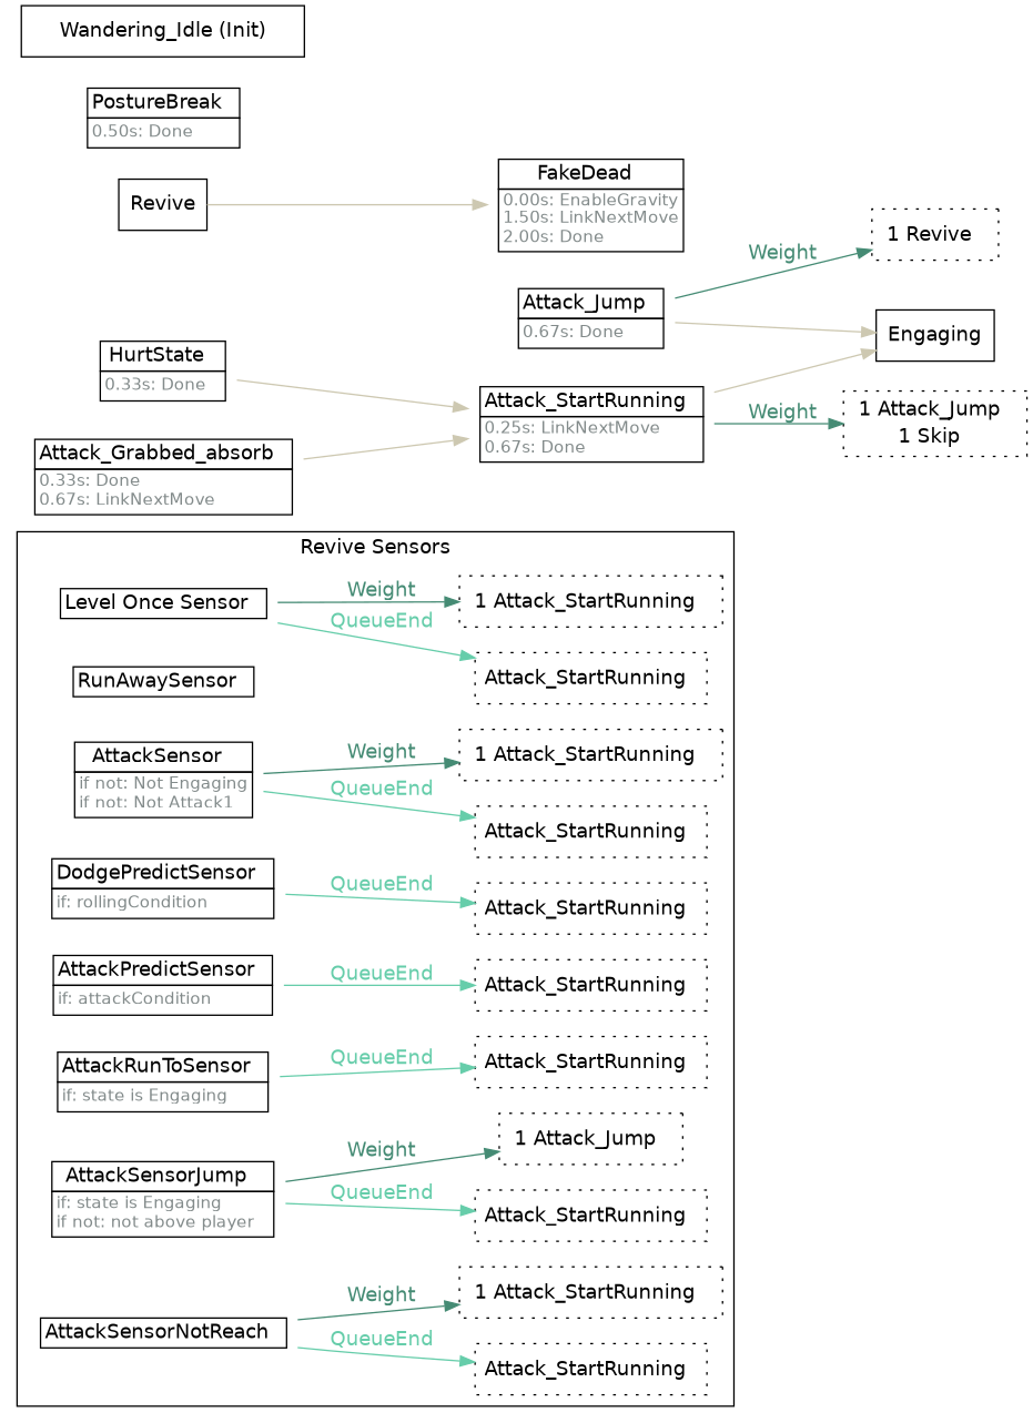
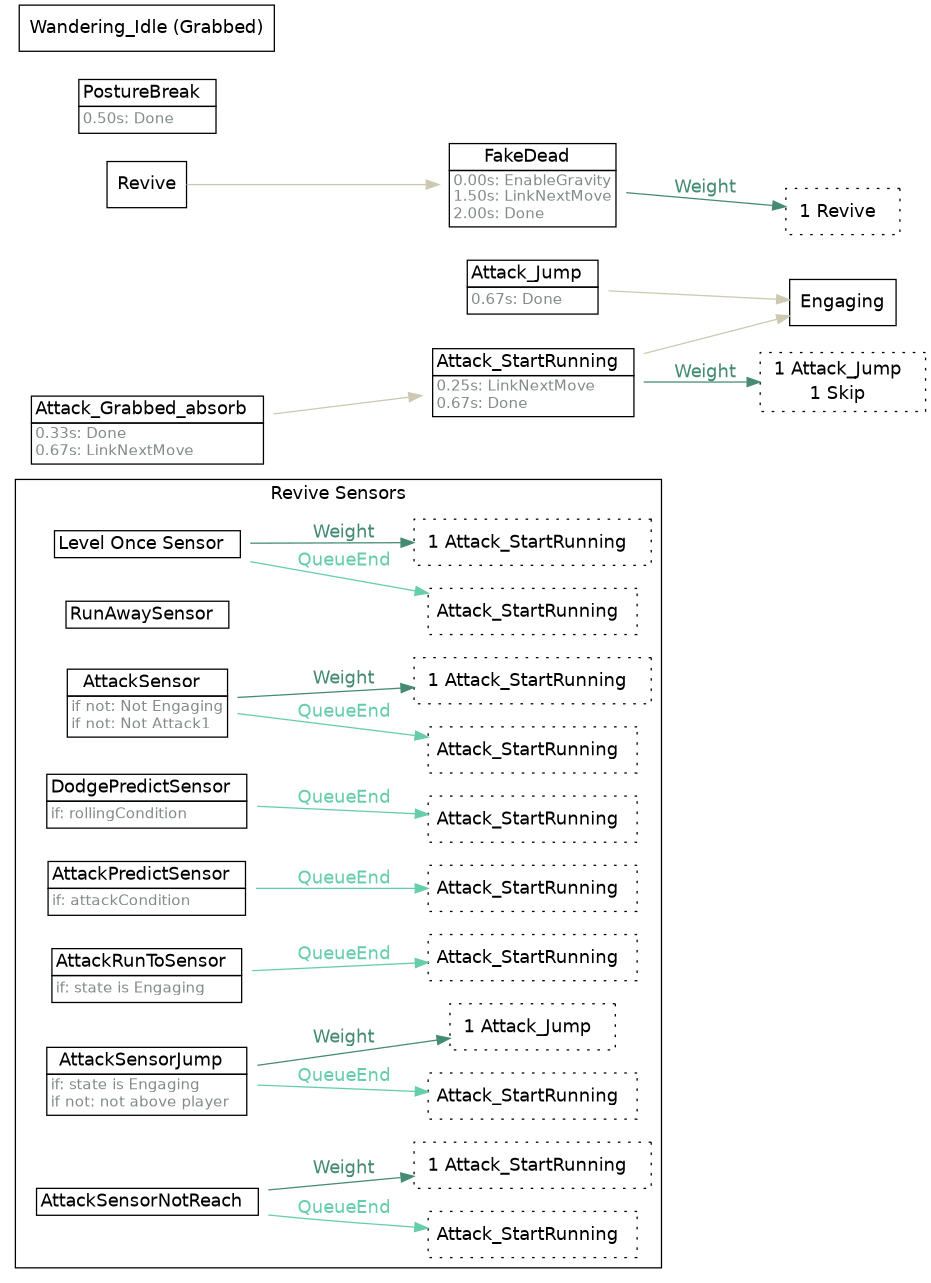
  strict digraph {
    rankdir=LR
    node [fontname=Helvetica shape=box]
    edge [color=aquamarine3 fontcolor=aquamarine3 fontname=Helvetica]
    n1 [label=<<TABLE border="0" cellspacing="0" cellborder="1" cellpadding="2"><TR><TD>Level Once Sensor  </TD></TR></TABLE>> shape=plaintext]
    n2 [label=<<TABLE border="0" cellspacing="0" cellborder="0" cellpadding="2"><TR><TD>Attack_StartRunning  </TD></TR></TABLE>> margin=0.05 style=dotted]
    n3 [label=<<TABLE border="0" cellspacing="0" cellborder="0" cellpadding="2"><TR><TD>1 Attack_StartRunning  </TD></TR></TABLE>> style=dotted]
    n4 [label=<<TABLE border="0" cellspacing="0" cellborder="1" cellpadding="2"><TR><TD>RunAwaySensor  </TD></TR></TABLE>> shape=plaintext]
    n5 [label=<<TABLE border="0" cellspacing="0" cellborder="1" cellpadding="2"><TR><TD>AttackSensor  </TD></TR><TR><TD align="left" balign="left"><FONT point-size="12" color="azure4">if not: Not Engaging<br/>if not: Not Attack1</FONT>  </TD></TR></TABLE>> shape=plaintext]
    n6 [label=<<TABLE border="0" cellspacing="0" cellborder="0" cellpadding="2"><TR><TD>Attack_StartRunning  </TD></TR></TABLE>> margin=0.05 style=dotted]
    n7 [label=<<TABLE border="0" cellspacing="0" cellborder="0" cellpadding="2"><TR><TD>1 Attack_StartRunning  </TD></TR></TABLE>> style=dotted]
    n8 [label=<<TABLE border="0" cellspacing="0" cellborder="1" cellpadding="2"><TR><TD>DodgePredictSensor  </TD></TR><TR><TD align="left" balign="left"><FONT point-size="12" color="azure4">if: rollingCondition</FONT>  </TD></TR></TABLE>> shape=plaintext]
    n9 [label=<<TABLE border="0" cellspacing="0" cellborder="0" cellpadding="2"><TR><TD>Attack_StartRunning  </TD></TR></TABLE>> margin=0.05 style=dotted]
    n10 [label=<<TABLE border="0" cellspacing="0" cellborder="1" cellpadding="2"><TR><TD>AttackPredictSensor  </TD></TR><TR><TD align="left" balign="left"><FONT point-size="12" color="azure4">if: attackCondition</FONT>  </TD></TR></TABLE>> shape=plaintext]
    n11 [label=<<TABLE border="0" cellspacing="0" cellborder="0" cellpadding="2"><TR><TD>Attack_StartRunning  </TD></TR></TABLE>> margin=0.05 style=dotted]
    n12 [label=<<TABLE border="0" cellspacing="0" cellborder="1" cellpadding="2"><TR><TD>AttackRunToSensor  </TD></TR><TR><TD align="left" balign="left"><FONT point-size="12" color="azure4">if: state is Engaging</FONT>  </TD></TR></TABLE>> shape=plaintext]
    n13 [label=<<TABLE border="0" cellspacing="0" cellborder="0" cellpadding="2"><TR><TD>Attack_StartRunning  </TD></TR></TABLE>> margin=0.05 style=dotted]
    n14 [label=<<TABLE border="0" cellspacing="0" cellborder="1" cellpadding="2"><TR><TD>AttackSensorJump  </TD></TR><TR><TD align="left" balign="left"><FONT point-size="12" color="azure4">if: state is Engaging<br/>if not: not above player</FONT>  </TD></TR></TABLE>> shape=plaintext]
    n15 [label=<<TABLE border="0" cellspacing="0" cellborder="0" cellpadding="2"><TR><TD>Attack_StartRunning  </TD></TR></TABLE>> margin=0.05 style=dotted]
    n16 [label=<<TABLE border="0" cellspacing="0" cellborder="0" cellpadding="2"><TR><TD>1 Attack_Jump  </TD></TR></TABLE>> style=dotted]
    n17 [label=<<TABLE border="0" cellspacing="0" cellborder="1" cellpadding="2"><TR><TD>AttackSensorNotReach  </TD></TR></TABLE>> shape=plaintext]
    n18 [label=<<TABLE border="0" cellspacing="0" cellborder="0" cellpadding="2"><TR><TD>Attack_StartRunning  </TD></TR></TABLE>> margin=0.05 style=dotted]
    n19 [label=<<TABLE border="0" cellspacing="0" cellborder="0" cellpadding="2"><TR><TD>1 Attack_StartRunning  </TD></TR></TABLE>> style=dotted]
    n20 [label=<<TABLE border="0" cellspacing="0" cellborder="1" cellpadding="2"><TR><TD>Attack_StartRunning  </TD></TR><TR><TD align="left" balign="left"><FONT point-size="12" color="azure4">0.25s: LinkNextMove<br/>0.67s: Done</FONT>  </TD></TR></TABLE>> shape=plaintext]
    Engaging
    n22 [label=<<TABLE border="0" cellspacing="0" cellborder="0" cellpadding="2"><TR><TD>1 Attack_Jump  </TD></TR><TR><TD>1 Skip  </TD></TR></TABLE>> style=dotted]
    n23 [label=<<TABLE border="0" cellspacing="0" cellborder="1" cellpadding="2"><TR><TD>Attack_Grabbed_absorb  </TD></TR><TR><TD align="left" balign="left"><FONT point-size="12" color="azure4">0.33s: Done<br/>0.67s: LinkNextMove</FONT>  </TD></TR></TABLE>> shape=plaintext]
    n24 [label=<<TABLE border="0" cellspacing="0" cellborder="1" cellpadding="2"><TR><TD>Attack_Jump  </TD></TR><TR><TD align="left" balign="left"><FONT point-size="12" color="azure4">0.67s: Done</FONT>  </TD></TR></TABLE>> shape=plaintext]
    n25 [label=<<TABLE border="0" cellspacing="0" cellborder="1" cellpadding="2"><TR><TD>FakeDead  </TD></TR><TR><TD align="left" balign="left"><FONT point-size="12" color="azure4">0.00s: EnableGravity<br/>1.50s: LinkNextMove<br/>2.00s: Done</FONT>  </TD></TR></TABLE>> shape=plaintext]
    n26 [label=<<TABLE border="0" cellspacing="0" cellborder="0" cellpadding="2"><TR><TD>1 Revive  </TD></TR></TABLE>> style=dotted]
    Revive
-   n28 [label=<<TABLE border="0" cellspacing="0" cellborder="1" cellpadding="2"><TR><TD>HurtState  </TD></TR><TR><TD align="left" balign="left"><FONT point-size="12" color="azure4">0.33s: Done</FONT>  </TD></TR></TABLE>> shape=plaintext]
    n29 [label=<<TABLE border="0" cellspacing="0" cellborder="1" cellpadding="2"><TR><TD>PostureBreak  </TD></TR><TR><TD align="left" balign="left"><FONT point-size="12" color="azure4">0.50s: Done</FONT>  </TD></TR></TABLE>> shape=plaintext]
-   n30 [label="Wandering_Idle (Init)"]
+   n30 [label="Wandering_Idle (Grabbed)"]
    subgraph cluster_1 {
      fontname=Helvetica
      label="Revive Sensors"
      rank=sink
      n1
      n2
      n3
      n4
      n5
      n6
      n7
      n8
      n9
      n10
      n11
      n12
      n13
      n14
      n15
      n16
      n17
      n18
      n19
    }
    n1 -> n2 [label=QueueEnd]
    n1 -> n3 [color=aquamarine4 fontcolor=aquamarine4 label=Weight]
    n5 -> n6 [label=QueueEnd]
    n5 -> n7 [color=aquamarine4 fontcolor=aquamarine4 label=Weight]
    n8 -> n9 [label=QueueEnd]
    n10 -> n11 [label=QueueEnd]
    n12 -> n13 [label=QueueEnd]
    n14 -> n15 [label=QueueEnd]
    n14 -> n16 [color=aquamarine4 fontcolor=aquamarine4 label=Weight]
    n17 -> n18 [label=QueueEnd]
    n17 -> n19 [color=aquamarine4 fontcolor=aquamarine4 label=Weight]
    n20 -> Engaging [color=cornsilk3 fontcolor=cornsilk3]
    n20 -> n22 [color=aquamarine4 fontcolor=aquamarine4 label=Weight]
    n23 -> n20 [color=cornsilk3 fontcolor=cornsilk3]
    n24 -> Engaging [color=cornsilk3 fontcolor=cornsilk3]
-   n24 -> n26 [color=aquamarine4 fontcolor=aquamarine4 label=Weight]
+   n25 -> n26 [color=aquamarine4 fontcolor=aquamarine4 label=Weight]
    Revive -> n25 [color=cornsilk3 fontcolor=cornsilk3]
-   n28 -> n20 [color=cornsilk3 fontcolor=cornsilk3]
  }
